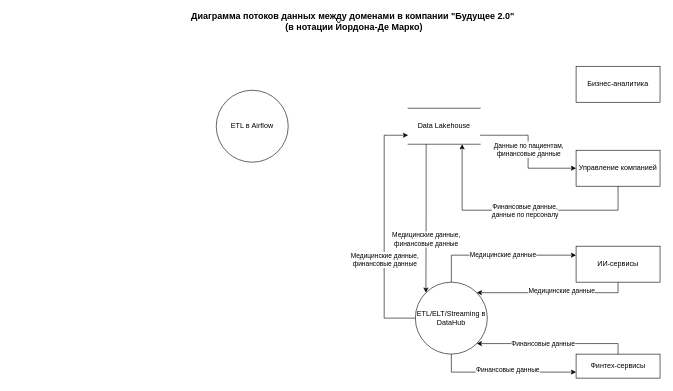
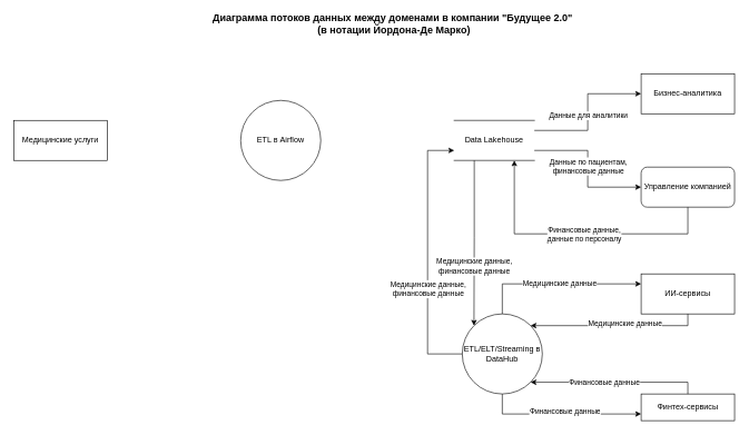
  <mxCell id="0" />
  <mxCell id="1" parent="0" />
  <mxCell id="2" value="&lt;span style=&quot;font-weight: 700; font-size: 15px;&quot;&gt;Диаграмма потоков данных между доменами&amp;nbsp;&lt;/span&gt;&lt;span style=&quot;font-size: 15px; font-weight: 700; background-color: initial;&quot;&gt;в компании &quot;Будущее 2.0&quot;&amp;nbsp;&lt;/span&gt;&lt;div&gt;&lt;div&gt;&lt;span style=&quot;font-weight: 700; background-color: initial; font-size: 15px;&quot;&gt;(в нотации Йордона-Де Марко)&lt;/span&gt;&lt;/div&gt;&lt;/div&gt;" style="text;html=1;align=center;verticalAlign=middle;whiteSpace=wrap;rounded=0;" parent="1" vertex="1"><mxGeometry x="270" y="20" width="640" height="30" as="geometry" /></mxCell>
  <mxCell id="3" value="Data Lakehouse" style="html=1;dashed=0;whiteSpace=wrap;shape=partialRectangle;right=0;left=0;" parent="1" vertex="1"><mxGeometry x="680" y="180" width="120" height="60" as="geometry" /></mxCell>
+ <mxCell id="4" value="Медицинские услуги" style="html=1;dashed=0;whiteSpace=wrap;" parent="1" vertex="1"><mxGeometry x="20" y="180" width="140" height="60" as="geometry" /></mxCell>
  <mxCell id="5" value="ETL в Airflow" style="shape=ellipse;html=1;dashed=0;whiteSpace=wrap;aspect=fixed;perimeter=ellipsePerimeter;" parent="1" vertex="1"><mxGeometry x="360" y="150" width="120" height="120" as="geometry" /></mxCell>
  <mxCell id="6" value="Бизнес-аналитика" style="html=1;dashed=0;whiteSpace=wrap;" parent="1" vertex="1"><mxGeometry x="960" y="110" width="140" height="60" as="geometry" /></mxCell>
- <mxCell id="7" value="Управление компанией" style="html=1;dashed=0;whiteSpace=wrap;" parent="1" vertex="1"><mxGeometry x="960" y="250" width="140" height="60" as="geometry" /></mxCell>
+ <mxCell id="7" value="Управление компанией" style="html=1;dashed=0;whiteSpace=wrap;rounded=1;" parent="1" vertex="1"><mxGeometry x="960" y="250" width="140" height="60" as="geometry" /></mxCell>
+ <mxCell id="8" value="" style="endArrow=classic;html=1;rounded=0;entryX=0;entryY=0.5;entryDx=0;entryDy=0;edgeStyle=orthogonalEdgeStyle;exitX=1;exitY=0.25;exitDx=0;exitDy=0;" parent="1" source="3" target="6" edge="1"><mxGeometry width="50" height="50" relative="1" as="geometry"><mxPoint x="930" y="260" as="sourcePoint" /><mxPoint x="680" y="232" as="targetPoint" /></mxGeometry></mxCell>
+ <mxCell id="9" value="Данные для аналитики" style="edgeLabel;html=1;align=center;verticalAlign=middle;resizable=0;points=[];" parent="8" vertex="1" connectable="0"><mxGeometry x="-0.042" relative="1" as="geometry"><mxPoint as="offset" /></mxGeometry></mxCell>
  <mxCell id="10" value="" style="endArrow=classic;html=1;rounded=0;entryX=0;entryY=0.5;entryDx=0;entryDy=0;edgeStyle=orthogonalEdgeStyle;exitX=1;exitY=0.75;exitDx=0;exitDy=0;" parent="1" source="3" target="7" edge="1"><mxGeometry width="50" height="50" relative="1" as="geometry"><mxPoint x="720" y="348" as="sourcePoint" /><mxPoint x="900" y="283" as="targetPoint" /></mxGeometry></mxCell>
  <mxCell id="11" value="Данные по пациентам,&lt;div&gt;финансовые данные&lt;/div&gt;" style="edgeLabel;html=1;align=center;verticalAlign=middle;resizable=0;points=[];" parent="10" vertex="1" connectable="0"><mxGeometry x="-0.042" relative="1" as="geometry"><mxPoint as="offset" /></mxGeometry></mxCell>
  <mxCell id="12" value="" style="endArrow=classic;html=1;rounded=0;entryX=0.75;entryY=1;entryDx=0;entryDy=0;edgeStyle=orthogonalEdgeStyle;exitX=0.5;exitY=1;exitDx=0;exitDy=0;" parent="1" source="7" target="3" edge="1"><mxGeometry width="50" height="50" relative="1" as="geometry"><mxPoint x="810" y="370" as="sourcePoint" /><mxPoint x="970" y="313" as="targetPoint" /><Array as="points"><mxPoint x="1030" y="350" /><mxPoint x="770" y="350" /></Array></mxGeometry></mxCell>
  <mxCell id="13" value="Финансовые данные,&lt;div&gt;данные по персоналу&lt;/div&gt;" style="edgeLabel;html=1;align=center;verticalAlign=middle;resizable=0;points=[];" parent="12" vertex="1" connectable="0"><mxGeometry x="-0.042" relative="1" as="geometry"><mxPoint as="offset" /></mxGeometry></mxCell>
  <mxCell id="14" value="ETL/ELT/Streaming в DataHub" style="shape=ellipse;html=1;dashed=0;whiteSpace=wrap;aspect=fixed;perimeter=ellipsePerimeter;" parent="1" vertex="1"><mxGeometry x="692" y="470" width="120" height="120" as="geometry" /></mxCell>
  <mxCell id="15" value="Финтех-сервисы" style="html=1;dashed=0;whiteSpace=wrap;" parent="1" vertex="1"><mxGeometry x="960" y="590" width="140" height="40" as="geometry" /></mxCell>
  <mxCell id="16" value="ИИ-сервисы" style="html=1;dashed=0;whiteSpace=wrap;" parent="1" vertex="1"><mxGeometry x="960" y="410" width="140" height="60" as="geometry" /></mxCell>
  <mxCell id="17" value="" style="endArrow=classic;html=1;rounded=0;exitX=0;exitY=0.5;exitDx=0;exitDy=0;entryX=0;entryY=0.75;entryDx=0;entryDy=0;edgeStyle=orthogonalEdgeStyle;" parent="1" source="14" target="3" edge="1"><mxGeometry width="50" height="50" relative="1" as="geometry"><mxPoint x="490" y="220" as="sourcePoint" /><mxPoint x="690" y="220" as="targetPoint" /><Array as="points"><mxPoint x="640" y="530" /><mxPoint x="640" y="225" /></Array></mxGeometry></mxCell>
  <mxCell id="18" value="Медицинские данные,&lt;div&gt;финансовые данные&lt;/div&gt;" style="edgeLabel;html=1;align=center;verticalAlign=middle;resizable=0;points=[];" parent="17" vertex="1" connectable="0"><mxGeometry x="-0.042" relative="1" as="geometry"><mxPoint y="40" as="offset" /></mxGeometry></mxCell>
  <mxCell id="19" value="" style="endArrow=classic;html=1;rounded=0;exitX=0.25;exitY=1;exitDx=0;exitDy=0;entryX=0;entryY=0;entryDx=0;entryDy=0;edgeStyle=orthogonalEdgeStyle;" parent="1" source="3" target="14" edge="1"><mxGeometry width="50" height="50" relative="1" as="geometry"><mxPoint x="680" y="480" as="sourcePoint" /><mxPoint x="690" y="235" as="targetPoint" /></mxGeometry></mxCell>
  <mxCell id="20" value="Медицинские данные,&lt;div&gt;финансовые данные&lt;/div&gt;" style="edgeLabel;html=1;align=center;verticalAlign=middle;resizable=0;points=[];" parent="19" vertex="1" connectable="0"><mxGeometry x="-0.042" relative="1" as="geometry"><mxPoint y="40" as="offset" /></mxGeometry></mxCell>
  <mxCell id="21" value="" style="endArrow=classic;html=1;rounded=0;exitX=0.5;exitY=0;exitDx=0;exitDy=0;entryX=0;entryY=0.25;entryDx=0;entryDy=0;edgeStyle=orthogonalEdgeStyle;" parent="1" source="14" target="16" edge="1"><mxGeometry width="50" height="50" relative="1" as="geometry"><mxPoint x="750" y="250" as="sourcePoint" /><mxPoint x="750" y="480" as="targetPoint" /></mxGeometry></mxCell>
  <mxCell id="22" value="Медицинские данные" style="edgeLabel;html=1;align=center;verticalAlign=middle;resizable=0;points=[];" parent="21" vertex="1" connectable="0"><mxGeometry x="-0.042" relative="1" as="geometry"><mxPoint x="9" y="-1" as="offset" /></mxGeometry></mxCell>
  <mxCell id="23" value="" style="endArrow=classic;html=1;rounded=0;entryX=1;entryY=0;entryDx=0;entryDy=0;edgeStyle=orthogonalEdgeStyle;exitX=0.5;exitY=1;exitDx=0;exitDy=0;" parent="1" source="16" target="14" edge="1"><mxGeometry width="50" height="50" relative="1" as="geometry"><mxPoint x="890" y="530" as="sourcePoint" /><mxPoint x="970" y="445" as="targetPoint" /></mxGeometry></mxCell>
  <mxCell id="24" value="Медицинские данные" style="edgeLabel;html=1;align=center;verticalAlign=middle;resizable=0;points=[];" parent="23" vertex="1" connectable="0"><mxGeometry x="-0.042" relative="1" as="geometry"><mxPoint x="9" y="-4" as="offset" /></mxGeometry></mxCell>
  <mxCell id="25" value="" style="endArrow=classic;html=1;rounded=0;entryX=1;entryY=1;entryDx=0;entryDy=0;edgeStyle=orthogonalEdgeStyle;exitX=0.5;exitY=0;exitDx=0;exitDy=0;" parent="1" source="15" target="14" edge="1"><mxGeometry width="50" height="50" relative="1" as="geometry"><mxPoint x="970" y="475" as="sourcePoint" /><mxPoint x="804" y="498" as="targetPoint" /></mxGeometry></mxCell>
  <mxCell id="26" value="Финансовые данные" style="edgeLabel;html=1;align=center;verticalAlign=middle;resizable=0;points=[];" parent="25" vertex="1" connectable="0"><mxGeometry x="-0.042" relative="1" as="geometry"><mxPoint x="-22" as="offset" /></mxGeometry></mxCell>
  <mxCell id="27" value="" style="endArrow=classic;html=1;rounded=0;entryX=0;entryY=0.75;entryDx=0;entryDy=0;edgeStyle=orthogonalEdgeStyle;exitX=0.5;exitY=1;exitDx=0;exitDy=0;" parent="1" source="14" target="15" edge="1"><mxGeometry width="50" height="50" relative="1" as="geometry"><mxPoint x="804" y="582" as="sourcePoint" /><mxPoint x="970" y="565" as="targetPoint" /></mxGeometry></mxCell>
  <mxCell id="28" value="Финансовые данные" style="edgeLabel;html=1;align=center;verticalAlign=middle;resizable=0;points=[];" parent="27" vertex="1" connectable="0"><mxGeometry x="-0.042" relative="1" as="geometry"><mxPoint x="9" y="-4" as="offset" /></mxGeometry></mxCell>
